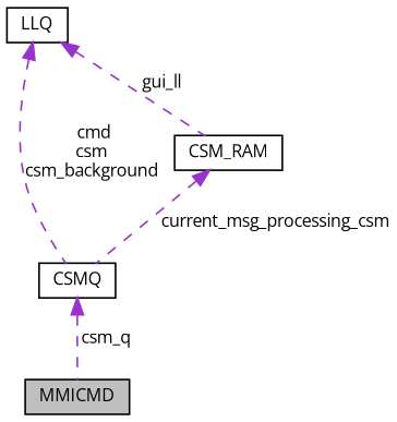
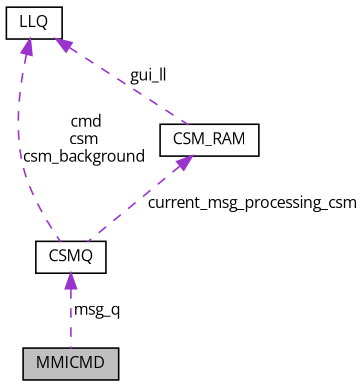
  digraph {
    fontname="Open Sans"
    node [color=black fillcolor=white fontname="Open Sans" fontsize=10 shape=record style=filled]
    edge [color=darkorchid3 dir=back fontname="Open Sans" fontsize=10 labelfontname=Helvetica labelfontsize=10 style=dashed]
    n1 [fillcolor=grey75 fontcolor=black height=0.2 label=MMICMD width=0.4]
    n2 [height=0.2 label=CSMQ width=0.4]
    n3 [height=0.2 label=CSM_RAM width=0.4]
    n4 [height=0.2 label=LLQ width=0.4]
-   n2 -> n1 [label=" csm_q"]
+   n2 -> n1 [label=" msg_q"]
    n3 -> n2 [label=" current_msg_processing_csm"]
    n4 -> n2 [label=" cmd\ncsm\ncsm_background"]
    n4 -> n3 [label=" gui_ll"]
  }
